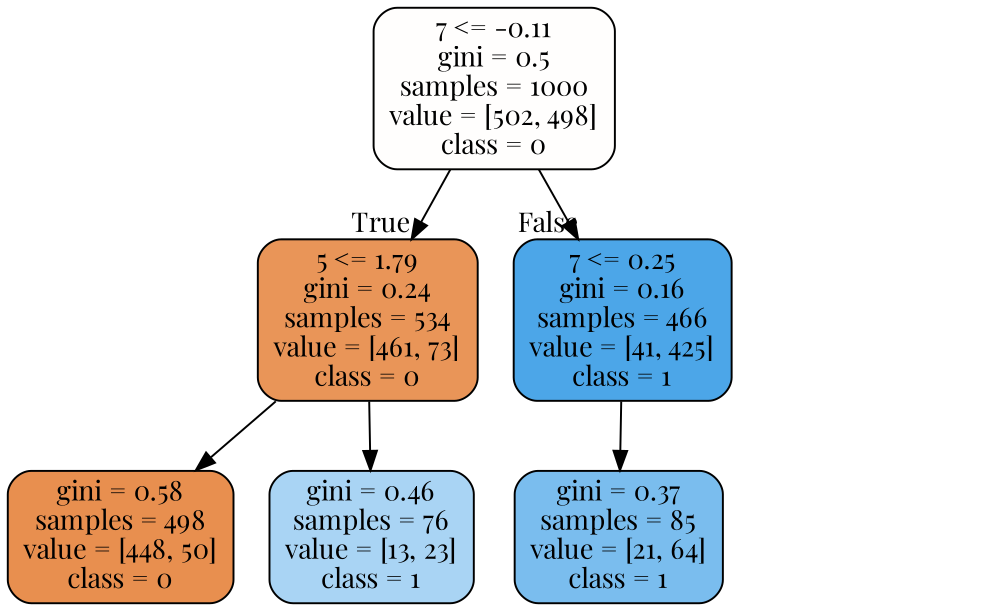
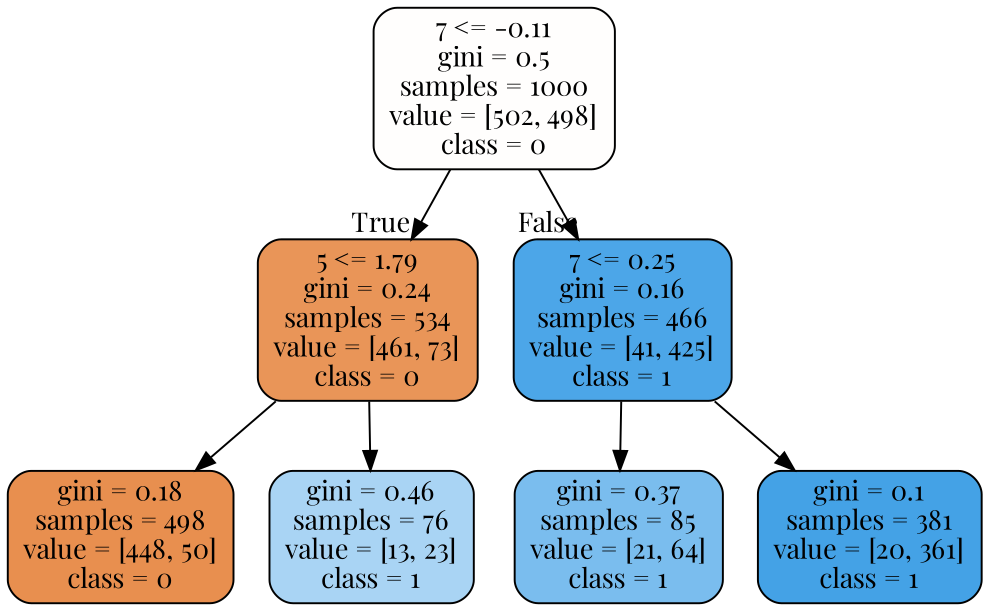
  digraph {
    fontname="Playfair Display"
    node [color=black fontname="Playfair Display" shape=box style="filled, rounded"]
    edge [fontname="Playfair Display"]
    n1 [fillcolor="#fffefd" label="7 <= -0.11\ngini = 0.5\nsamples = 1000\nvalue = [502, 498]\nclass = 0"]
    n2 [fillcolor="#e99558" label="5 <= 1.79\ngini = 0.24\nsamples = 534\nvalue = [461, 73]\nclass = 0"]
    n3 [fillcolor="#4ca6e8" label="7 <= 0.25\ngini = 0.16\nsamples = 466\nvalue = [41, 425]\nclass = 1"]
-   n4 [fillcolor="#e88f4f" label="gini = 0.58\nsamples = 498\nvalue = [448, 50]\nclass = 0"]
+   n4 [fillcolor="#e88f4f" label="gini = 0.18\nsamples = 498\nvalue = [448, 50]\nclass = 0"]
    n5 [fillcolor="#a9d4f4" label="gini = 0.46\nsamples = 76\nvalue = [13, 23]\nclass = 1"]
    n6 [fillcolor="#7abdee" label="gini = 0.37\nsamples = 85\nvalue = [21, 64]\nclass = 1"]
+   n7 [fillcolor="#44a2e6" label="gini = 0.1\nsamples = 381\nvalue = [20, 361]\nclass = 1"]
    n1 -> n2 [headlabel=True labelangle=45 labeldistance=2.5]
    n1 -> n3 [headlabel=False labelangle=-45 labeldistance=2.5]
    n2 -> n4
    n2 -> n5
    n3 -> n6
+   n3 -> n7
  }
